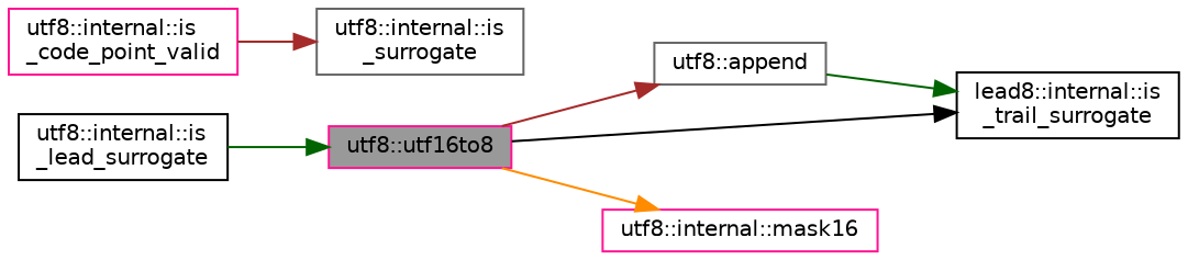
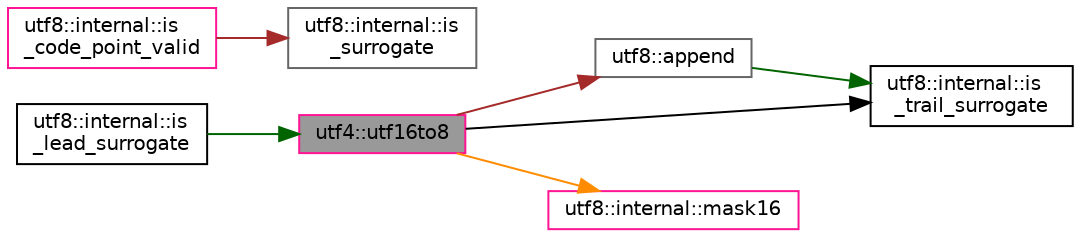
  digraph {
    rankdir=LR
    node [color=deeppink fillcolor=white fontname=Helvetica fontsize=10 shape=box style=filled]
    edge [color=brown fontname=Helvetica fontsize=10 labelfontname=Helvetica labelfontsize=10 style=solid]
-   n1 [fillcolor=grey60 fontcolor=black height=0.2 label="utf8::utf16to8" width=0.4]
+   n1 [fillcolor=grey60 fontcolor=black height=0.2 label="utf4::utf16to8" width=0.4]
    n2 [color=gray40 height=0.2 label="utf8::append" width=0.4]
-   n3 [color=black height=0.2 label="lead8::internal::is\l_trail_surrogate" width=0.4]
+   n3 [color=black height=0.2 label="utf8::internal::is\l_trail_surrogate" width=0.4]
    n4 [height=0.2 label="utf8::internal::mask16" width=0.4]
    n5 [color=black height=0.2 label="utf8::internal::is\l_lead_surrogate" width=0.4]
    n6 [height=0.2 label="utf8::internal::is\l_code_point_valid" width=0.4]
    n7 [color=gray40 height=0.2 label="utf8::internal::is\l_surrogate" width=0.4]
    n1 -> n2
    n1 -> n3 [color=black]
    n1 -> n4 [color=darkorange]
    n2 -> n3 [color=darkgreen]
    n5 -> n1 [color=darkgreen]
    n6 -> n7
  }
